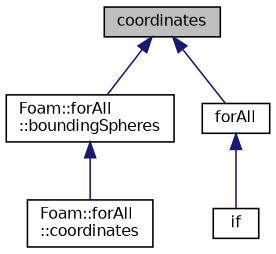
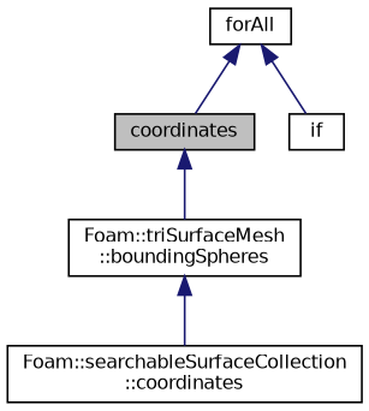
  digraph {
    rankdir=TB
    node [color=black fontname=Helvetica fontsize=10 shape=record]
    edge [color=midnightblue dir=back fontname=Helvetica fontsize=10 labelfontname=Helvetica labelfontsize=10 style=solid]
    n1 [fillcolor=grey75 fontcolor=black height=0.2 label=coordinates style=filled width=0.4]
-   n2 [height=0.2 label="Foam::forAll\l::boundingSpheres" width=0.4]
+   n2 [height=0.2 label="Foam::triSurfaceMesh\l::boundingSpheres" width=0.4]
    n3 [height=0.2 label=forAll width=0.4]
-   n4 [height=0.2 label="Foam::forAll\l::coordinates" width=0.4]
+   n4 [height=0.2 label="Foam::searchableSurfaceCollection\l::coordinates" width=0.4]
    n5 [height=0.2 label=if width=0.4]
    n1 -> n2
-   n1 -> n3
+   n3 -> n1
    n2 -> n4
    n3 -> n5
  }
